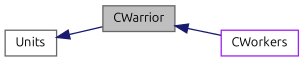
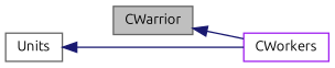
  digraph {
    fontname=Ubuntu
    rankdir=LR
    node [color=gray40 fillcolor=white fontname=Ubuntu fontsize=10 shape=record style=filled]
    edge [color=midnightblue dir=back fontname=Ubuntu fontsize=10 labelfontname=Helvetica labelfontsize=10 style=solid]
    n1 [fillcolor=grey75 fontcolor=black height=0.2 label=CWarrior width=0.4]
    n2 [color=purple height=0.2 label=CWorkers width=0.4]
    n3 [height=0.2 label=Units width=0.4]
    n1 -> n2
-   n3 -> n1
+   n3 -> n2
  }
